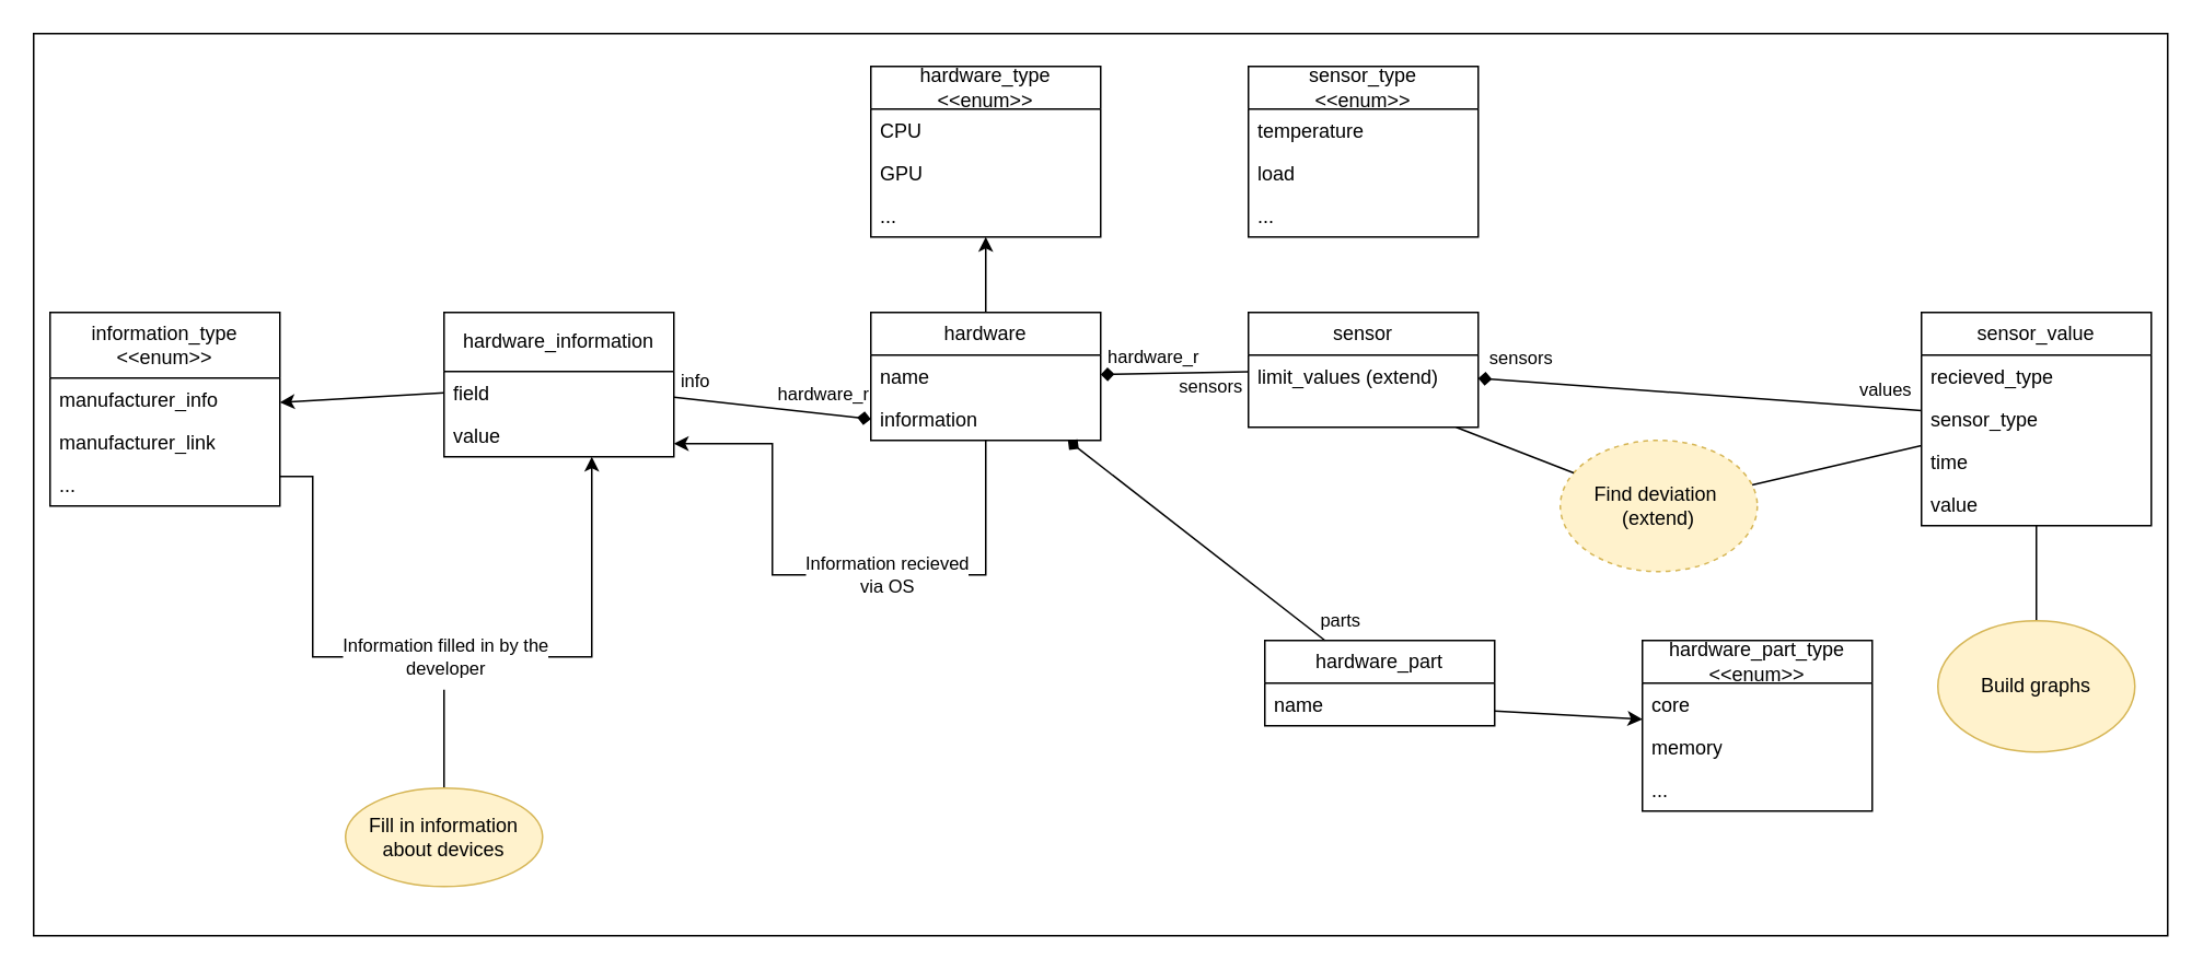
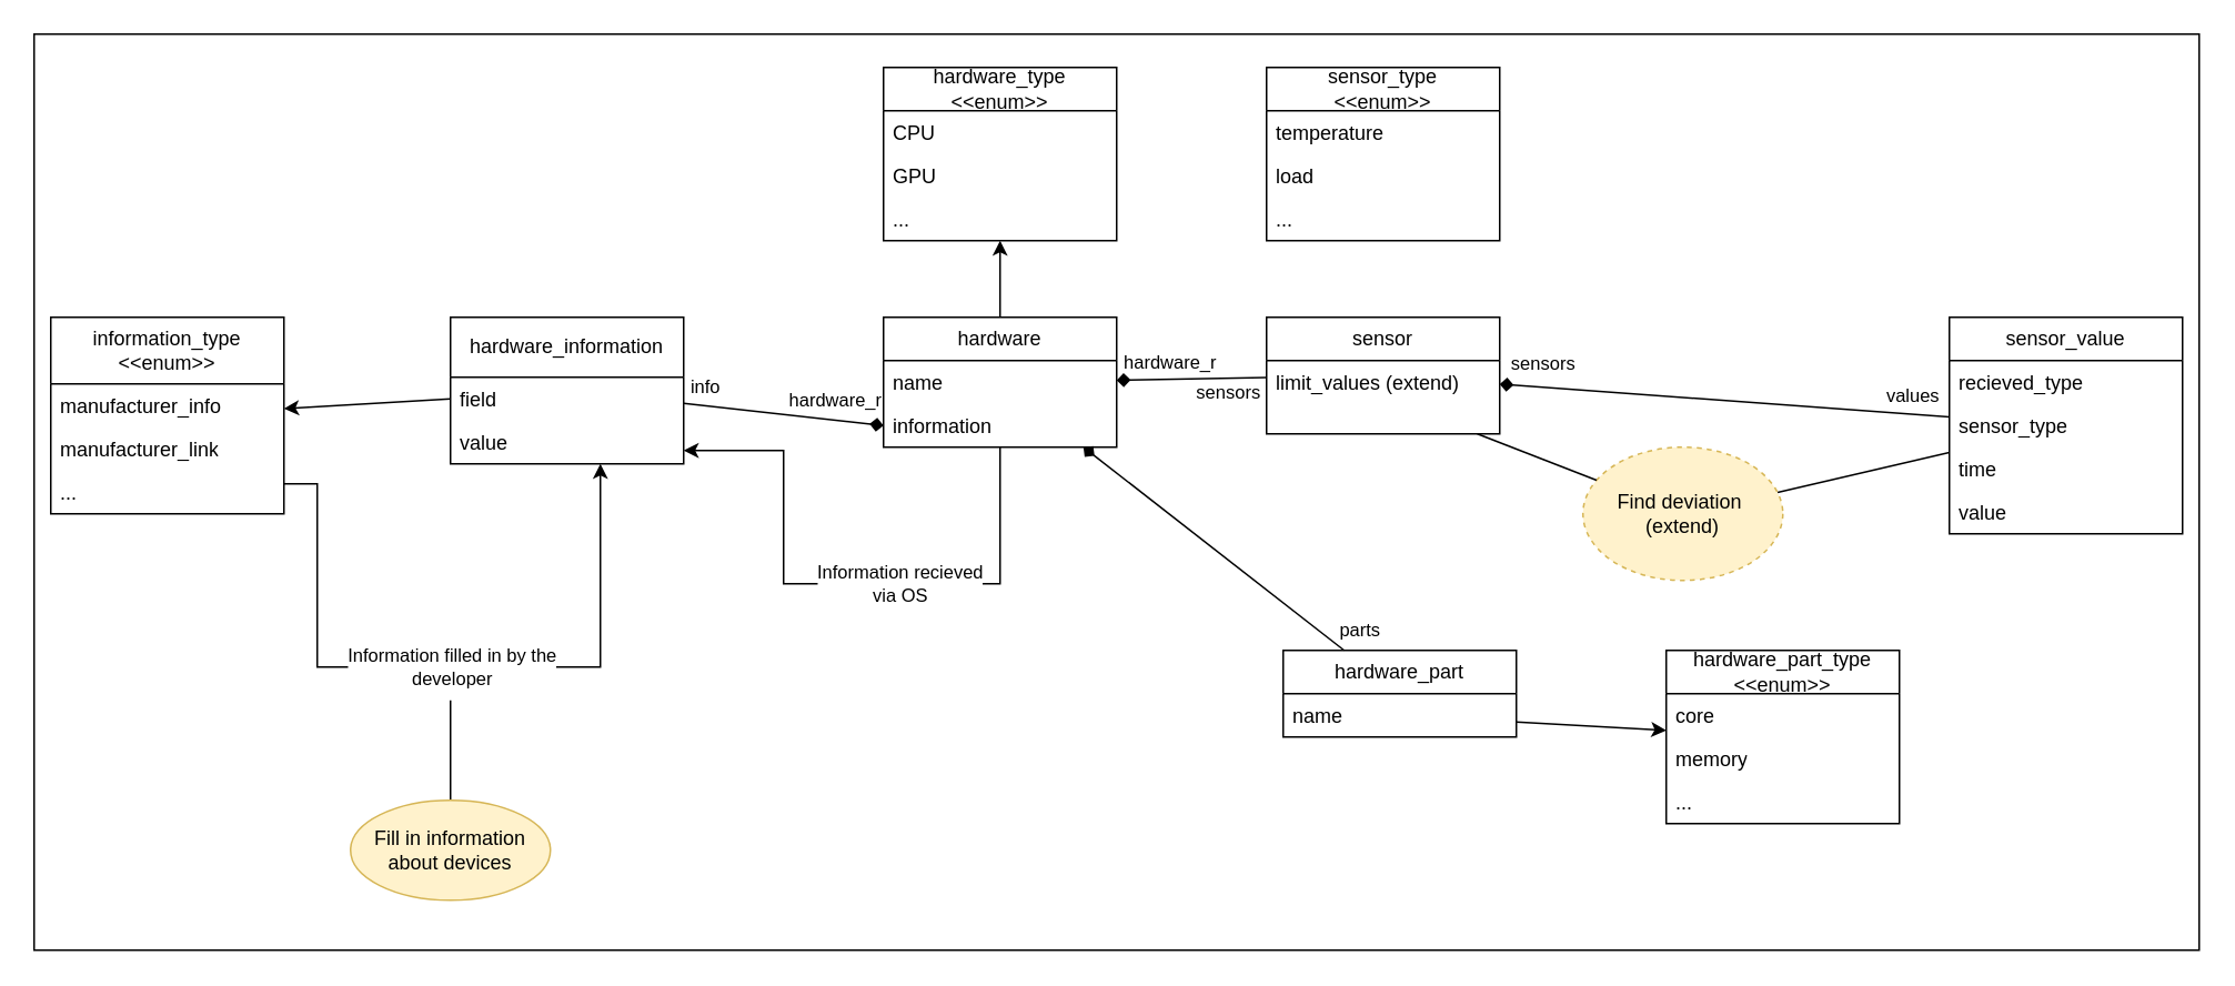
  <mxCell id="0" />
  <mxCell id="1" parent="0" />
  <mxCell id="2" value="" style="rounded=0;whiteSpace=wrap;html=1;" parent="1" vertex="1"><mxGeometry x="20" width="1300" height="550" as="geometry" y="20" /></mxCell>
  <mxCell id="3" style="edgeStyle=orthogonalEdgeStyle;rounded=0;orthogonalLoop=1;jettySize=auto;html=1;endArrow=classic;endFill=1;" parent="1" source="6" target="21" edge="1"><mxGeometry relative="1" as="geometry" /></mxCell>
  <mxCell id="4" style="rounded=0;orthogonalLoop=1;jettySize=auto;html=1;startArrow=diamond;startFill=1;endArrow=none;endFill=0;" parent="1" source="6" target="35" edge="1"><mxGeometry relative="1" as="geometry" /></mxCell>
  <mxCell id="5" value="parts" style="edgeLabel;html=1;align=center;verticalAlign=middle;resizable=0;points=[];" parent="4" vertex="1" connectable="0"><mxGeometry x="0.509" y="3" relative="1" as="geometry"><mxPoint x="45" y="20" as="offset" /></mxGeometry></mxCell>
  <mxCell id="6" value="hardware" style="swimlane;fontStyle=0;childLayout=stackLayout;horizontal=1;startSize=26;fillColor=none;horizontalStack=0;resizeParent=1;resizeParentMax=0;resizeLast=0;collapsible=1;marginBottom=0;whiteSpace=wrap;html=1;" parent="1" vertex="1"><mxGeometry x="530" y="190" width="140" height="78" as="geometry"><mxRectangle x="310" y="190" width="100" height="30" as="alternateBounds" /></mxGeometry></mxCell>
  <mxCell id="7" value="name" style="text;strokeColor=none;fillColor=none;align=left;verticalAlign=top;spacingLeft=4;spacingRight=4;overflow=hidden;rotatable=0;points=[[0,0.5],[1,0.5]];portConstraint=eastwest;whiteSpace=wrap;html=1;" parent="6" vertex="1"><mxGeometry y="26" width="140" height="26" as="geometry" /></mxCell>
  <mxCell id="8" value="information" style="text;strokeColor=none;fillColor=none;align=left;verticalAlign=top;spacingLeft=4;spacingRight=4;overflow=hidden;rotatable=0;points=[[0,0.5],[1,0.5]];portConstraint=eastwest;whiteSpace=wrap;html=1;" parent="6" vertex="1"><mxGeometry y="52" width="140" height="26" as="geometry" /></mxCell>
  <mxCell id="9" value="hardware_information" style="swimlane;fontStyle=0;childLayout=stackLayout;horizontal=1;startSize=36;fillColor=none;horizontalStack=0;resizeParent=1;resizeParentMax=0;resizeLast=0;collapsible=1;marginBottom=0;whiteSpace=wrap;html=1;" parent="1" vertex="1"><mxGeometry x="270" y="190" width="140" height="88" as="geometry" /></mxCell>
  <mxCell id="10" value="field" style="text;strokeColor=none;fillColor=none;align=left;verticalAlign=top;spacingLeft=4;spacingRight=4;overflow=hidden;rotatable=0;points=[[0,0.5],[1,0.5]];portConstraint=eastwest;whiteSpace=wrap;html=1;" parent="9" vertex="1"><mxGeometry y="36" width="140" height="26" as="geometry" /></mxCell>
  <mxCell id="11" value="value" style="text;strokeColor=none;fillColor=none;align=left;verticalAlign=top;spacingLeft=4;spacingRight=4;overflow=hidden;rotatable=0;points=[[0,0.5],[1,0.5]];portConstraint=eastwest;whiteSpace=wrap;html=1;" parent="9" vertex="1"><mxGeometry y="62" width="140" height="26" as="geometry" /></mxCell>
  <mxCell id="12" style="rounded=0;orthogonalLoop=1;jettySize=auto;html=1;exitX=0;exitY=0.5;exitDx=0;exitDy=0;startArrow=diamond;startFill=1;endArrow=none;endFill=0;" parent="1" source="8" target="9" edge="1"><mxGeometry relative="1" as="geometry" /></mxCell>
  <mxCell id="13" value="hardware_r" style="edgeLabel;html=1;align=center;verticalAlign=middle;resizable=0;points=[];" parent="12" vertex="1" connectable="0"><mxGeometry x="-0.131" y="-1" relative="1" as="geometry"><mxPoint x="22" y="-9" as="offset" /></mxGeometry></mxCell>
  <mxCell id="14" value="info" style="edgeLabel;html=1;align=center;verticalAlign=middle;resizable=0;points=[];" parent="12" vertex="1" connectable="0"><mxGeometry x="0.685" y="-1" relative="1" as="geometry"><mxPoint x="-6" y="-11" as="offset" /></mxGeometry></mxCell>
  <mxCell id="15" value="Information filled in by the&lt;br&gt;developer" style="edgeStyle=orthogonalEdgeStyle;rounded=0;orthogonalLoop=1;jettySize=auto;html=1;" parent="1" source="16" target="9" edge="1"><mxGeometry relative="1" as="geometry"><Array as="points"><mxPoint x="190" y="290" /><mxPoint x="190" y="400" /><mxPoint x="360" y="400" /></Array><mxPoint as="offset" /></mxGeometry></mxCell>
  <mxCell id="16" value="information_type&lt;br&gt;&amp;lt;&amp;lt;enum&amp;gt;&amp;gt;" style="swimlane;fontStyle=0;childLayout=stackLayout;horizontal=1;startSize=40;fillColor=none;horizontalStack=0;resizeParent=1;resizeParentMax=0;resizeLast=0;collapsible=1;marginBottom=0;whiteSpace=wrap;html=1;" parent="1" vertex="1"><mxGeometry x="30" y="190" width="140" height="118" as="geometry" /></mxCell>
  <mxCell id="17" value="manufacturer_info" style="text;strokeColor=none;fillColor=none;align=left;verticalAlign=top;spacingLeft=4;spacingRight=4;overflow=hidden;rotatable=0;points=[[0,0.5],[1,0.5]];portConstraint=eastwest;whiteSpace=wrap;html=1;" parent="16" vertex="1"><mxGeometry y="40" width="140" height="26" as="geometry" /></mxCell>
  <mxCell id="18" value="manufacturer_link" style="text;strokeColor=none;fillColor=none;align=left;verticalAlign=top;spacingLeft=4;spacingRight=4;overflow=hidden;rotatable=0;points=[[0,0.5],[1,0.5]];portConstraint=eastwest;whiteSpace=wrap;html=1;" parent="16" vertex="1"><mxGeometry y="66" width="140" height="26" as="geometry" /></mxCell>
  <mxCell id="19" value="...&lt;br&gt;" style="text;strokeColor=none;fillColor=none;align=left;verticalAlign=top;spacingLeft=4;spacingRight=4;overflow=hidden;rotatable=0;points=[[0,0.5],[1,0.5]];portConstraint=eastwest;whiteSpace=wrap;html=1;" parent="16" vertex="1"><mxGeometry y="92" width="140" height="26" as="geometry" /></mxCell>
  <mxCell id="20" style="rounded=0;orthogonalLoop=1;jettySize=auto;html=1;exitX=0;exitY=0.5;exitDx=0;exitDy=0;endArrow=classic;endFill=1;" parent="1" source="10" target="16" edge="1"><mxGeometry relative="1" as="geometry" /></mxCell>
  <mxCell id="21" value="hardware_type&lt;br&gt;&amp;lt;&amp;lt;enum&amp;gt;&amp;gt;" style="swimlane;fontStyle=0;childLayout=stackLayout;horizontal=1;startSize=26;fillColor=none;horizontalStack=0;resizeParent=1;resizeParentMax=0;resizeLast=0;collapsible=1;marginBottom=0;whiteSpace=wrap;html=1;" parent="1" vertex="1"><mxGeometry x="530" y="40" width="140" height="104" as="geometry" /></mxCell>
  <mxCell id="22" value="CPU" style="text;strokeColor=none;fillColor=none;align=left;verticalAlign=top;spacingLeft=4;spacingRight=4;overflow=hidden;rotatable=0;points=[[0,0.5],[1,0.5]];portConstraint=eastwest;whiteSpace=wrap;html=1;" parent="21" vertex="1"><mxGeometry y="26" width="140" height="26" as="geometry" /></mxCell>
  <mxCell id="23" value="GPU" style="text;strokeColor=none;fillColor=none;align=left;verticalAlign=top;spacingLeft=4;spacingRight=4;overflow=hidden;rotatable=0;points=[[0,0.5],[1,0.5]];portConstraint=eastwest;whiteSpace=wrap;html=1;" parent="21" vertex="1"><mxGeometry y="52" width="140" height="26" as="geometry" /></mxCell>
  <mxCell id="24" value="..." style="text;strokeColor=none;fillColor=none;align=left;verticalAlign=top;spacingLeft=4;spacingRight=4;overflow=hidden;rotatable=0;points=[[0,0.5],[1,0.5]];portConstraint=eastwest;whiteSpace=wrap;html=1;" parent="21" vertex="1"><mxGeometry y="78" width="140" height="26" as="geometry" /></mxCell>
  <mxCell id="25" style="rounded=0;orthogonalLoop=1;jettySize=auto;html=1;startArrow=diamond;startFill=1;endArrow=none;endFill=0;" parent="1" source="27" target="42" edge="1"><mxGeometry relative="1" as="geometry" /></mxCell>
  <mxCell id="26" value="values" style="edgeLabel;html=1;align=center;verticalAlign=middle;resizable=0;points=[];" parent="25" vertex="1" connectable="0"><mxGeometry x="-0.555" y="-1" relative="1" as="geometry"><mxPoint x="188" y="1" as="offset" /></mxGeometry></mxCell>
  <mxCell id="27" value="sensor" style="swimlane;fontStyle=0;childLayout=stackLayout;horizontal=1;startSize=26;fillColor=none;horizontalStack=0;resizeParent=1;resizeParentMax=0;resizeLast=0;collapsible=1;marginBottom=0;whiteSpace=wrap;html=1;" parent="1" vertex="1"><mxGeometry x="760" y="190" width="140" height="70" as="geometry" /></mxCell>
  <mxCell id="28" value="limit_values (extend)" style="text;strokeColor=none;fillColor=none;align=left;verticalAlign=top;spacingLeft=4;spacingRight=4;overflow=hidden;rotatable=0;points=[[0,0.5],[1,0.5]];portConstraint=eastwest;whiteSpace=wrap;html=1;" parent="27" vertex="1"><mxGeometry y="26" width="140" height="44" as="geometry" /></mxCell>
  <mxCell id="29" style="rounded=0;orthogonalLoop=1;jettySize=auto;html=1;startArrow=diamond;startFill=1;endArrow=none;endFill=0;" parent="1" source="7" target="27" edge="1"><mxGeometry relative="1" as="geometry" /></mxCell>
  <mxCell id="30" value="sensors" style="edgeLabel;html=1;align=center;verticalAlign=middle;resizable=0;points=[];" parent="29" vertex="1" connectable="0"><mxGeometry x="0.288" y="-1" relative="1" as="geometry"><mxPoint x="8" y="7" as="offset" /></mxGeometry></mxCell>
  <mxCell id="31" value="sensor_type&lt;br&gt;&amp;lt;&amp;lt;enum&amp;gt;&amp;gt;" style="swimlane;fontStyle=0;childLayout=stackLayout;horizontal=1;startSize=26;fillColor=none;horizontalStack=0;resizeParent=1;resizeParentMax=0;resizeLast=0;collapsible=1;marginBottom=0;whiteSpace=wrap;html=1;" parent="1" vertex="1"><mxGeometry x="760" y="40" width="140" height="104" as="geometry" /></mxCell>
  <mxCell id="32" value="temperature" style="text;strokeColor=none;fillColor=none;align=left;verticalAlign=top;spacingLeft=4;spacingRight=4;overflow=hidden;rotatable=0;points=[[0,0.5],[1,0.5]];portConstraint=eastwest;whiteSpace=wrap;html=1;" parent="31" vertex="1"><mxGeometry y="26" width="140" height="26" as="geometry" /></mxCell>
  <mxCell id="33" value="load" style="text;strokeColor=none;fillColor=none;align=left;verticalAlign=top;spacingLeft=4;spacingRight=4;overflow=hidden;rotatable=0;points=[[0,0.5],[1,0.5]];portConstraint=eastwest;whiteSpace=wrap;html=1;" parent="31" vertex="1"><mxGeometry y="52" width="140" height="26" as="geometry" /></mxCell>
  <mxCell id="34" value="..." style="text;strokeColor=none;fillColor=none;align=left;verticalAlign=top;spacingLeft=4;spacingRight=4;overflow=hidden;rotatable=0;points=[[0,0.5],[1,0.5]];portConstraint=eastwest;whiteSpace=wrap;html=1;" parent="31" vertex="1"><mxGeometry y="78" width="140" height="26" as="geometry" /></mxCell>
  <mxCell id="35" value="hardware_part" style="swimlane;fontStyle=0;childLayout=stackLayout;horizontal=1;startSize=26;fillColor=none;horizontalStack=0;resizeParent=1;resizeParentMax=0;resizeLast=0;collapsible=1;marginBottom=0;whiteSpace=wrap;html=1;" parent="1" vertex="1"><mxGeometry x="770" y="390" width="140" height="52" as="geometry" /></mxCell>
  <mxCell id="36" value="name" style="text;strokeColor=none;fillColor=none;align=left;verticalAlign=top;spacingLeft=4;spacingRight=4;overflow=hidden;rotatable=0;points=[[0,0.5],[1,0.5]];portConstraint=eastwest;whiteSpace=wrap;html=1;" parent="35" vertex="1"><mxGeometry y="26" width="140" height="26" as="geometry" /></mxCell>
  <mxCell id="37" value="hardware_part_type&lt;br&gt;&amp;lt;&amp;lt;enum&amp;gt;&amp;gt;" style="swimlane;fontStyle=0;childLayout=stackLayout;horizontal=1;startSize=26;fillColor=none;horizontalStack=0;resizeParent=1;resizeParentMax=0;resizeLast=0;collapsible=1;marginBottom=0;whiteSpace=wrap;html=1;" parent="1" vertex="1"><mxGeometry x="1000" y="390" width="140" height="104" as="geometry" /></mxCell>
  <mxCell id="38" value="core" style="text;strokeColor=none;fillColor=none;align=left;verticalAlign=top;spacingLeft=4;spacingRight=4;overflow=hidden;rotatable=0;points=[[0,0.5],[1,0.5]];portConstraint=eastwest;whiteSpace=wrap;html=1;" parent="37" vertex="1"><mxGeometry y="26" width="140" height="26" as="geometry" /></mxCell>
  <mxCell id="39" value="memory" style="text;strokeColor=none;fillColor=none;align=left;verticalAlign=top;spacingLeft=4;spacingRight=4;overflow=hidden;rotatable=0;points=[[0,0.5],[1,0.5]];portConstraint=eastwest;whiteSpace=wrap;html=1;" parent="37" vertex="1"><mxGeometry y="52" width="140" height="26" as="geometry" /></mxCell>
  <mxCell id="40" value="..." style="text;strokeColor=none;fillColor=none;align=left;verticalAlign=top;spacingLeft=4;spacingRight=4;overflow=hidden;rotatable=0;points=[[0,0.5],[1,0.5]];portConstraint=eastwest;whiteSpace=wrap;html=1;" parent="37" vertex="1"><mxGeometry y="78" width="140" height="26" as="geometry" /></mxCell>
  <mxCell id="41" style="rounded=0;orthogonalLoop=1;jettySize=auto;html=1;endArrow=classic;endFill=1;" parent="1" source="36" target="37" edge="1"><mxGeometry relative="1" as="geometry" /></mxCell>
  <mxCell id="42" value="sensor_value" style="swimlane;fontStyle=0;childLayout=stackLayout;horizontal=1;startSize=26;fillColor=none;horizontalStack=0;resizeParent=1;resizeParentMax=0;resizeLast=0;collapsible=1;marginBottom=0;whiteSpace=wrap;html=1;" parent="1" vertex="1"><mxGeometry x="1170" y="190" width="140" height="130" as="geometry"><mxRectangle x="950" y="170" width="150" height="30" as="alternateBounds" /></mxGeometry></mxCell>
  <mxCell id="43" value="recieved_type" style="text;strokeColor=none;fillColor=none;align=left;verticalAlign=top;spacingLeft=4;spacingRight=4;overflow=hidden;rotatable=0;points=[[0,0.5],[1,0.5]];portConstraint=eastwest;whiteSpace=wrap;html=1;" parent="42" vertex="1"><mxGeometry y="26" width="140" height="26" as="geometry" /></mxCell>
  <mxCell id="44" value="sensor_type" style="text;strokeColor=none;fillColor=none;align=left;verticalAlign=top;spacingLeft=4;spacingRight=4;overflow=hidden;rotatable=0;points=[[0,0.5],[1,0.5]];portConstraint=eastwest;whiteSpace=wrap;html=1;" parent="42" vertex="1"><mxGeometry y="52" width="140" height="26" as="geometry" /></mxCell>
  <mxCell id="45" value="time" style="text;strokeColor=none;fillColor=none;align=left;verticalAlign=top;spacingLeft=4;spacingRight=4;overflow=hidden;rotatable=0;points=[[0,0.5],[1,0.5]];portConstraint=eastwest;whiteSpace=wrap;html=1;" parent="42" vertex="1"><mxGeometry y="78" width="140" height="26" as="geometry" /></mxCell>
  <mxCell id="46" value="value" style="text;strokeColor=none;fillColor=none;align=left;verticalAlign=top;spacingLeft=4;spacingRight=4;overflow=hidden;rotatable=0;points=[[0,0.5],[1,0.5]];portConstraint=eastwest;whiteSpace=wrap;html=1;" parent="42" vertex="1"><mxGeometry y="104" width="140" height="26" as="geometry" /></mxCell>
- <mxCell id="47" style="edgeStyle=orthogonalEdgeStyle;rounded=0;orthogonalLoop=1;jettySize=auto;html=1;endArrow=none;endFill=0;" parent="1" source="48" target="42" edge="1"><mxGeometry relative="1" as="geometry" /></mxCell>
- <mxCell id="48" value="Build graphs" style="ellipse;whiteSpace=wrap;html=1;fillColor=#fff2cc;strokeColor=#d6b656;" parent="1" vertex="1"><mxGeometry x="1180" y="378" width="120" height="80" as="geometry" /></mxCell>
  <mxCell id="49" style="rounded=0;orthogonalLoop=1;jettySize=auto;html=1;endArrow=none;endFill=0;" parent="1" source="50" target="42" edge="1"><mxGeometry relative="1" as="geometry" /></mxCell>
  <mxCell id="50" value="Find&amp;nbsp;deviation&amp;nbsp;&lt;br&gt;(extend)" style="ellipse;whiteSpace=wrap;html=1;fillColor=#fff2cc;strokeColor=#d6b656;dashed=1;" parent="1" vertex="1"><mxGeometry x="950" y="268" width="120" height="80" as="geometry" /></mxCell>
  <mxCell id="51" style="rounded=0;orthogonalLoop=1;jettySize=auto;html=1;endArrow=none;endFill=0;" parent="1" source="28" target="50" edge="1"><mxGeometry relative="1" as="geometry" /></mxCell>
  <mxCell id="52" value="Information recieved&lt;br&gt;via OS" style="edgeStyle=orthogonalEdgeStyle;rounded=0;orthogonalLoop=1;jettySize=auto;html=1;" parent="1" source="8" target="9" edge="1"><mxGeometry x="-0.193" relative="1" as="geometry"><Array as="points"><mxPoint x="600" y="350" /><mxPoint x="470" y="350" /><mxPoint x="470" y="270" /></Array><mxPoint as="offset" /></mxGeometry></mxCell>
  <mxCell id="53" style="rounded=0;orthogonalLoop=1;jettySize=auto;html=1;endArrow=none;endFill=0;" parent="1" source="54" edge="1"><mxGeometry relative="1" as="geometry"><mxPoint x="270" y="420" as="targetPoint" /></mxGeometry></mxCell>
  <mxCell id="54" value="Fill in information about devices" style="ellipse;whiteSpace=wrap;html=1;fillColor=#fff2cc;strokeColor=#d6b656;" parent="1" vertex="1"><mxGeometry x="210" y="480" width="120" height="60" as="geometry" /></mxCell>
  <mxCell id="55" value="hardware_r" style="edgeLabel;html=1;align=center;verticalAlign=middle;resizable=0;points=[];" parent="1" vertex="1" connectable="0"><mxGeometry x="700.005" y="214.003" as="geometry"><mxPoint x="1" y="2" as="offset" /></mxGeometry></mxCell>
  <mxCell id="56" value="sensors" style="edgeLabel;html=1;align=center;verticalAlign=middle;resizable=0;points=[];" parent="1" vertex="1" connectable="0"><mxGeometry x="754.999" y="242.004" as="geometry"><mxPoint x="171" y="-25" as="offset" /></mxGeometry></mxCell>
